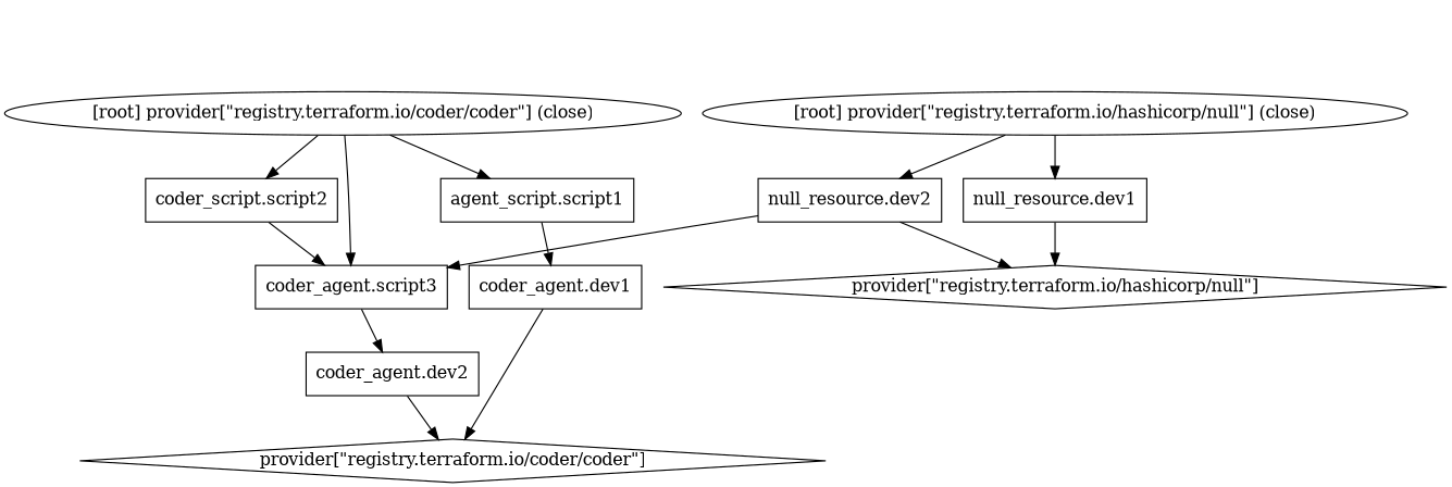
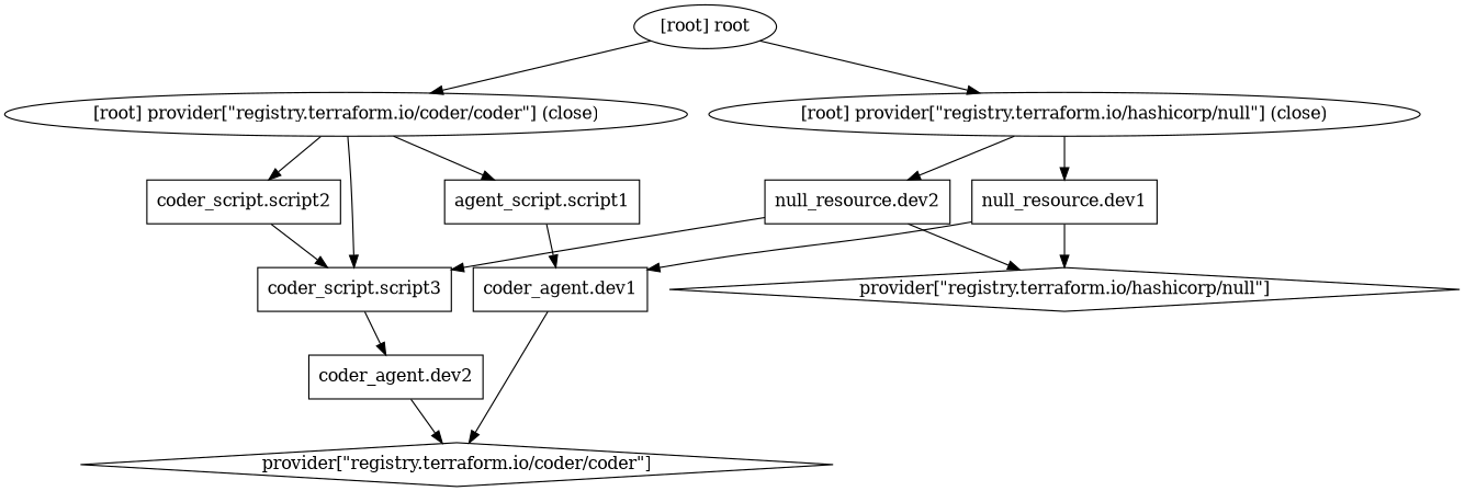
  digraph {
    compound=true
    newrank=true
    node [shape=box]
    n1 [label="coder_agent.dev1"]
    n2 [label="provider[\"registry.terraform.io/coder/coder\"]" shape=diamond]
    n3 [label="coder_agent.dev2"]
    n4 [label="agent_script.script1"]
    n5 [label="coder_script.script2"]
-   n6 [label="coder_agent.script3"]
+   n6 [label="coder_script.script3"]
    n7 [label="null_resource.dev1"]
    n8 [label="provider[\"registry.terraform.io/hashicorp/null\"]" shape=diamond]
    n9 [label="null_resource.dev2"]
    "[root] provider[\"registry.terraform.io/coder/coder\"] (close)" [shape=""]
    "[root] provider[\"registry.terraform.io/hashicorp/null\"] (close)" [shape=""]
+   "[root] root" [shape=""]
    subgraph sub_1 {
      n1
      n2
      n3
      n4
      n5
      n6
      n7
      n8
      n9
      "[root] provider[\"registry.terraform.io/coder/coder\"] (close)"
      "[root] provider[\"registry.terraform.io/hashicorp/null\"] (close)"
+     "[root] root"
    }
    n1 -> n2
    n3 -> n2
    n4 -> n1
    n5 -> n6
    n6 -> n3
+   n7 -> n1
    n7 -> n8
    n9 -> n6
    n9 -> n8
    "[root] provider[\"registry.terraform.io/coder/coder\"] (close)" -> n4
    "[root] provider[\"registry.terraform.io/coder/coder\"] (close)" -> n5
    "[root] provider[\"registry.terraform.io/coder/coder\"] (close)" -> n6
    "[root] provider[\"registry.terraform.io/hashicorp/null\"] (close)" -> n7
    "[root] provider[\"registry.terraform.io/hashicorp/null\"] (close)" -> n9
+   "[root] root" -> "[root] provider[\"registry.terraform.io/coder/coder\"] (close)"
+   "[root] root" -> "[root] provider[\"registry.terraform.io/hashicorp/null\"] (close)"
  }
